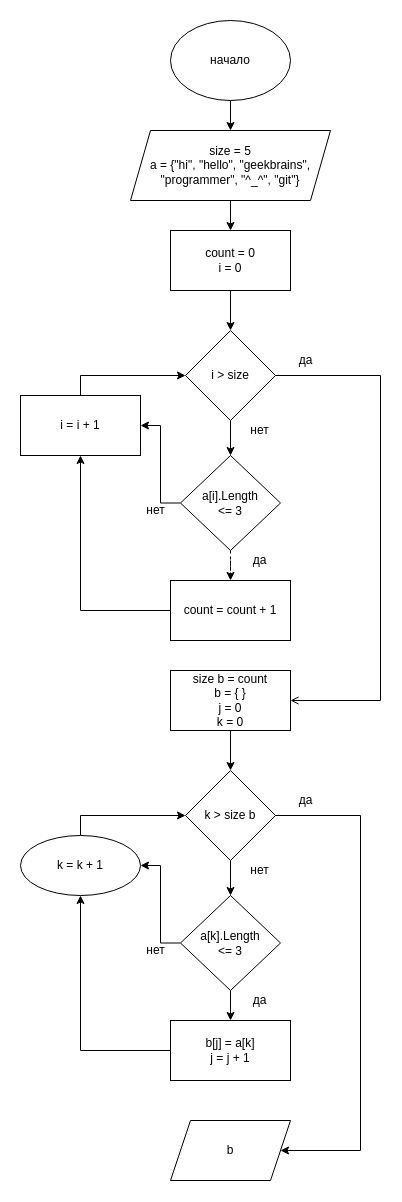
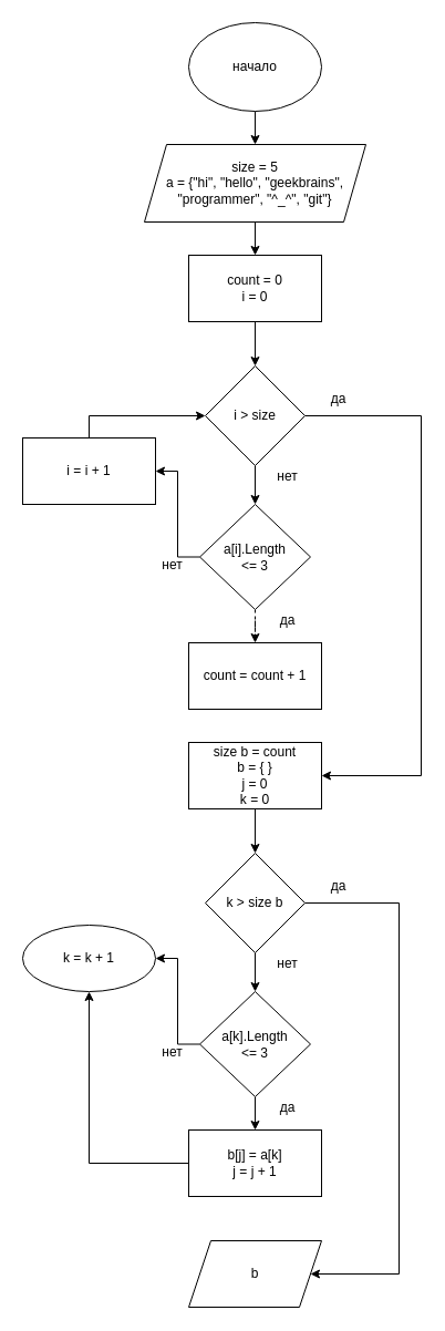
  <mxCell id="0" />
  <mxCell id="1" parent="0" />
  <mxCell id="2" style="edgeStyle=orthogonalEdgeStyle;rounded=0;orthogonalLoop=1;jettySize=auto;html=1;exitX=0.5;exitY=1;exitDx=0;exitDy=0;entryX=0.5;entryY=1;entryDx=0;entryDy=0;" parent="1" source="3" target="12" edge="1"><mxGeometry relative="1" as="geometry"><mxPoint x="230" y="120" as="targetPoint" /></mxGeometry></mxCell>
  <mxCell id="3" value="начало" style="ellipse;whiteSpace=wrap;html=1;" parent="1" vertex="1"><mxGeometry x="170" y="20" width="120" height="80" as="geometry" /></mxCell>
  <mxCell id="4" value="count = count + 1" style="rounded=0;whiteSpace=wrap;html=1;" parent="1" vertex="1"><mxGeometry x="170" y="580" width="120" height="60" as="geometry" /></mxCell>
- <mxCell id="5" style="edgeStyle=orthogonalEdgeStyle;rounded=0;orthogonalLoop=1;jettySize=auto;html=1;exitX=1;exitY=0.5;exitDx=0;exitDy=0;entryX=1;entryY=0.5;entryDx=0;entryDy=0;endArrow=open;" parent="1" source="7" target="23" edge="1"><mxGeometry relative="1" as="geometry"><Array as="points"><mxPoint x="380" y="375" /><mxPoint x="380" y="700" /></Array><mxPoint x="310" y="690" as="targetPoint" /></mxGeometry></mxCell>
+ <mxCell id="5" style="edgeStyle=orthogonalEdgeStyle;rounded=0;orthogonalLoop=1;jettySize=auto;html=1;exitX=1;exitY=0.5;exitDx=0;exitDy=0;entryX=1;entryY=0.5;entryDx=0;entryDy=0;" parent="1" source="7" target="23" edge="1"><mxGeometry relative="1" as="geometry"><Array as="points"><mxPoint x="380" y="375" /><mxPoint x="380" y="700" /></Array><mxPoint x="310" y="690" as="targetPoint" /></mxGeometry></mxCell>
  <mxCell id="6" style="edgeStyle=orthogonalEdgeStyle;rounded=0;orthogonalLoop=1;jettySize=auto;html=1;exitX=0.5;exitY=1;exitDx=0;exitDy=0;dashed=1;" parent="1" source="19" target="4" edge="1"><mxGeometry relative="1" as="geometry"><mxPoint x="230" y="440" as="targetPoint" /></mxGeometry></mxCell>
  <mxCell id="7" value="i &amp;gt; size" style="rhombus;whiteSpace=wrap;html=1;" parent="1" vertex="1"><mxGeometry x="185" y="330" width="90" height="90" as="geometry" /></mxCell>
  <mxCell id="8" value="b" style="shape=parallelogram;perimeter=parallelogramPerimeter;whiteSpace=wrap;html=1;fixedSize=1;" parent="1" vertex="1"><mxGeometry x="170" y="1120" width="120" height="60" as="geometry" /></mxCell>
  <mxCell id="9" value="да" style="text;html=1;align=center;verticalAlign=middle;resizable=0;points=[];autosize=1;strokeColor=none;fillColor=none;" parent="1" vertex="1"><mxGeometry x="290" y="350" width="30" height="20" as="geometry" /></mxCell>
  <mxCell id="10" value="нет" style="text;html=1;align=center;verticalAlign=middle;resizable=0;points=[];autosize=1;strokeColor=none;fillColor=none;" parent="1" vertex="1"><mxGeometry x="244" y="420" width="30" height="20" as="geometry" /></mxCell>
  <mxCell id="11" style="edgeStyle=orthogonalEdgeStyle;rounded=0;orthogonalLoop=1;jettySize=auto;html=1;exitX=0.5;exitY=0;exitDx=0;exitDy=0;entryX=0.5;entryY=0;entryDx=0;entryDy=0;" parent="1" source="12" target="14" edge="1"><mxGeometry relative="1" as="geometry" /></mxCell>
  <mxCell id="12" value="size = 5&lt;br&gt;a = {&quot;hi&quot;, &quot;hello&quot;, &quot;geekbrains&quot;, &quot;programmer&quot;, &quot;^_^&quot;, &quot;git&quot;}" style="shape=parallelogram;perimeter=parallelogramPerimeter;whiteSpace=wrap;html=1;fixedSize=1;direction=west;" parent="1" vertex="1"><mxGeometry x="130" y="130" width="200" height="70" as="geometry" /></mxCell>
  <mxCell id="13" style="edgeStyle=orthogonalEdgeStyle;rounded=0;orthogonalLoop=1;jettySize=auto;html=1;exitX=0.5;exitY=1;exitDx=0;exitDy=0;entryX=0.5;entryY=0;entryDx=0;entryDy=0;" parent="1" source="14" target="7" edge="1"><mxGeometry relative="1" as="geometry" /></mxCell>
  <mxCell id="14" value="count = 0&lt;br&gt;i = 0" style="rounded=0;whiteSpace=wrap;html=1;" parent="1" vertex="1"><mxGeometry x="170" y="230" width="120" height="60" as="geometry" /></mxCell>
  <mxCell id="15" style="edgeStyle=orthogonalEdgeStyle;rounded=0;orthogonalLoop=1;jettySize=auto;html=1;entryX=0;entryY=0.5;entryDx=0;entryDy=0;exitX=0.5;exitY=0;exitDx=0;exitDy=0;" parent="1" source="16" target="7" edge="1"><mxGeometry relative="1" as="geometry"><mxPoint x="40" y="420" as="sourcePoint" /><Array as="points"><mxPoint x="80" y="375" /></Array></mxGeometry></mxCell>
  <mxCell id="16" value="i = i + 1" style="rounded=0;whiteSpace=wrap;html=1;" parent="1" vertex="1"><mxGeometry x="20" y="395" width="120" height="60" as="geometry" /></mxCell>
- <mxCell id="17" style="edgeStyle=orthogonalEdgeStyle;rounded=0;orthogonalLoop=1;jettySize=auto;html=1;exitX=0;exitY=0.5;exitDx=0;exitDy=0;" parent="1" source="4" target="16" edge="1"><mxGeometry relative="1" as="geometry"><mxPoint x="185" y="485" as="sourcePoint" /></mxGeometry></mxCell>
  <mxCell id="18" style="edgeStyle=orthogonalEdgeStyle;rounded=0;orthogonalLoop=1;jettySize=auto;html=1;exitX=0;exitY=0.5;exitDx=0;exitDy=0;entryX=1;entryY=0.5;entryDx=0;entryDy=0;" parent="1" source="19" target="16" edge="1"><mxGeometry relative="1" as="geometry" /></mxCell>
  <mxCell id="19" value="a[i].Length&lt;br&gt;&amp;lt;= 3" style="rhombus;whiteSpace=wrap;html=1;" parent="1" vertex="1"><mxGeometry x="180" y="455" width="100" height="95" as="geometry" /></mxCell>
  <mxCell id="20" value="да" style="text;html=1;align=center;verticalAlign=middle;resizable=0;points=[];autosize=1;strokeColor=none;fillColor=none;" parent="1" vertex="1"><mxGeometry x="244" y="550" width="30" height="20" as="geometry" /></mxCell>
  <mxCell id="21" value="нет" style="text;html=1;align=center;verticalAlign=middle;resizable=0;points=[];autosize=1;strokeColor=none;fillColor=none;" parent="1" vertex="1"><mxGeometry x="140" y="500" width="30" height="20" as="geometry" /></mxCell>
  <mxCell id="22" style="edgeStyle=orthogonalEdgeStyle;rounded=0;orthogonalLoop=1;jettySize=auto;html=1;exitX=0.5;exitY=1;exitDx=0;exitDy=0;entryX=0.5;entryY=0;entryDx=0;entryDy=0;" parent="1" source="7" target="19" edge="1"><mxGeometry relative="1" as="geometry"><mxPoint x="230" y="450" as="targetPoint" /><mxPoint x="240" y="545" as="sourcePoint" /></mxGeometry></mxCell>
  <mxCell id="23" value="size b = count&lt;br&gt;b = { }&lt;br&gt;j = 0&lt;br&gt;k = 0" style="rounded=0;whiteSpace=wrap;html=1;" parent="1" vertex="1"><mxGeometry x="170" y="670" width="120" height="60" as="geometry" /></mxCell>
  <mxCell id="24" value="" style="endArrow=classic;html=1;rounded=0;exitX=0.5;exitY=1;exitDx=0;exitDy=0;entryX=0.5;entryY=0;entryDx=0;entryDy=0;" parent="1" source="23" target="27" edge="1"><mxGeometry width="50" height="50" relative="1" as="geometry"><mxPoint x="310" y="620" as="sourcePoint" /><mxPoint x="230" y="770" as="targetPoint" /></mxGeometry></mxCell>
  <mxCell id="25" value="b[j] = a[k]&lt;br&gt;j = j + 1" style="rounded=0;whiteSpace=wrap;html=1;" parent="1" vertex="1"><mxGeometry x="170" y="1020" width="120" height="60" as="geometry" /></mxCell>
  <mxCell id="26" style="edgeStyle=orthogonalEdgeStyle;rounded=0;orthogonalLoop=1;jettySize=auto;html=1;exitX=0.5;exitY=1;exitDx=0;exitDy=0;" parent="1" source="34" target="25" edge="1"><mxGeometry relative="1" as="geometry"><mxPoint x="230" y="880" as="targetPoint" /></mxGeometry></mxCell>
  <mxCell id="27" value="k &amp;gt; size b" style="rhombus;whiteSpace=wrap;html=1;" parent="1" vertex="1"><mxGeometry x="185" y="770" width="90" height="90" as="geometry" /></mxCell>
  <mxCell id="28" value="да" style="text;html=1;align=center;verticalAlign=middle;resizable=0;points=[];autosize=1;strokeColor=none;fillColor=none;" parent="1" vertex="1"><mxGeometry x="290" y="790" width="30" height="20" as="geometry" /></mxCell>
  <mxCell id="29" value="нет" style="text;html=1;align=center;verticalAlign=middle;resizable=0;points=[];autosize=1;strokeColor=none;fillColor=none;" parent="1" vertex="1"><mxGeometry x="244" y="860" width="30" height="20" as="geometry" /></mxCell>
- <mxCell id="30" style="edgeStyle=orthogonalEdgeStyle;rounded=0;orthogonalLoop=1;jettySize=auto;html=1;entryX=0;entryY=0.5;entryDx=0;entryDy=0;exitX=0.5;exitY=0;exitDx=0;exitDy=0;" parent="1" source="31" target="27" edge="1"><mxGeometry relative="1" as="geometry"><mxPoint x="40" y="860" as="sourcePoint" /><Array as="points"><mxPoint x="80" y="815" /></Array></mxGeometry></mxCell>
  <mxCell id="31" value="k = k + 1" style="ellipse;whiteSpace=wrap;html=1;" parent="1" vertex="1"><mxGeometry x="20" y="835" width="120" height="60" as="geometry" /></mxCell>
  <mxCell id="32" style="edgeStyle=orthogonalEdgeStyle;rounded=0;orthogonalLoop=1;jettySize=auto;html=1;exitX=0;exitY=0.5;exitDx=0;exitDy=0;" parent="1" source="25" target="31" edge="1"><mxGeometry relative="1" as="geometry"><mxPoint x="185" y="925" as="sourcePoint" /></mxGeometry></mxCell>
  <mxCell id="33" style="edgeStyle=orthogonalEdgeStyle;rounded=0;orthogonalLoop=1;jettySize=auto;html=1;exitX=0;exitY=0.5;exitDx=0;exitDy=0;entryX=1;entryY=0.5;entryDx=0;entryDy=0;" parent="1" source="34" target="31" edge="1"><mxGeometry relative="1" as="geometry" /></mxCell>
  <mxCell id="34" value="a[k].Length&lt;br&gt;&amp;lt;= 3" style="rhombus;whiteSpace=wrap;html=1;" parent="1" vertex="1"><mxGeometry x="180" y="895" width="100" height="95" as="geometry" /></mxCell>
  <mxCell id="35" value="да" style="text;html=1;align=center;verticalAlign=middle;resizable=0;points=[];autosize=1;strokeColor=none;fillColor=none;" parent="1" vertex="1"><mxGeometry x="244" y="990" width="30" height="20" as="geometry" /></mxCell>
  <mxCell id="36" value="нет" style="text;html=1;align=center;verticalAlign=middle;resizable=0;points=[];autosize=1;strokeColor=none;fillColor=none;" parent="1" vertex="1"><mxGeometry x="140" y="940" width="30" height="20" as="geometry" /></mxCell>
  <mxCell id="37" style="edgeStyle=orthogonalEdgeStyle;rounded=0;orthogonalLoop=1;jettySize=auto;html=1;exitX=0.5;exitY=1;exitDx=0;exitDy=0;entryX=0.5;entryY=0;entryDx=0;entryDy=0;" parent="1" source="27" target="34" edge="1"><mxGeometry relative="1" as="geometry"><mxPoint x="230" y="890" as="targetPoint" /><mxPoint x="240" y="985" as="sourcePoint" /></mxGeometry></mxCell>
  <mxCell id="38" value="" style="endArrow=classic;html=1;rounded=0;exitX=1;exitY=0.5;exitDx=0;exitDy=0;entryX=1;entryY=0.5;entryDx=0;entryDy=0;" parent="1" source="27" target="8" edge="1"><mxGeometry width="50" height="50" relative="1" as="geometry"><mxPoint x="310" y="1000" as="sourcePoint" /><mxPoint x="360" y="950" as="targetPoint" /><Array as="points"><mxPoint x="360" y="815" /><mxPoint x="360" y="1150" /></Array></mxGeometry></mxCell>
